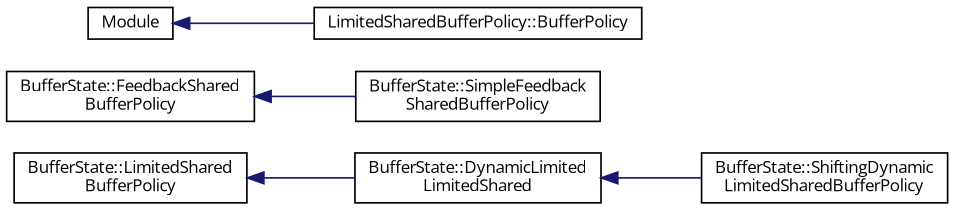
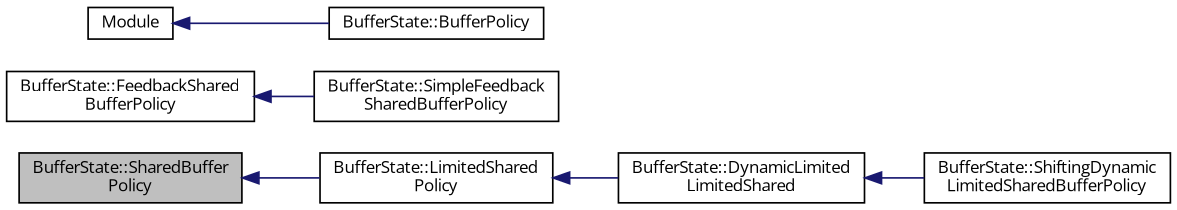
  digraph {
    fontname="Open Sans"
    rankdir=LR
    node [color=black fontname="Open Sans" fontsize=10 shape=record]
    edge [color=midnightblue dir=back fontname="Open Sans" fontsize=10 labelfontname=FreeSans labelfontsize=10 style=solid]
-   n2 [height=0.2 label="BufferState::LimitedShared\lBufferPolicy" width=0.4]
+   n1 [fillcolor=grey75 fontcolor=black height=0.2 label="BufferState::SharedBuffer\lPolicy" style=filled width=0.4]
+   n2 [height=0.2 label="BufferState::LimitedShared\lPolicy" width=0.4]
    n3 [height=0.2 label="BufferState::FeedbackShared\lBufferPolicy" width=0.4]
    n4 [height=0.2 label="BufferState::SimpleFeedback\lSharedBufferPolicy" width=0.4]
    n5 [height=0.2 label="BufferState::DynamicLimited\lLimitedShared" width=0.4]
-   n6 [height=0.2 label="LimitedSharedBufferPolicy::BufferPolicy" width=0.4]
+   n6 [height=0.2 label="BufferState::BufferPolicy" width=0.4]
    n7 [height=0.2 label=Module width=0.4]
    n8 [height=0.2 label="BufferState::ShiftingDynamic\lLimitedSharedBufferPolicy" width=0.4]
+   n1 -> n2
    n2 -> n5
    n3 -> n4
    n5 -> n8
    n7 -> n6
  }
